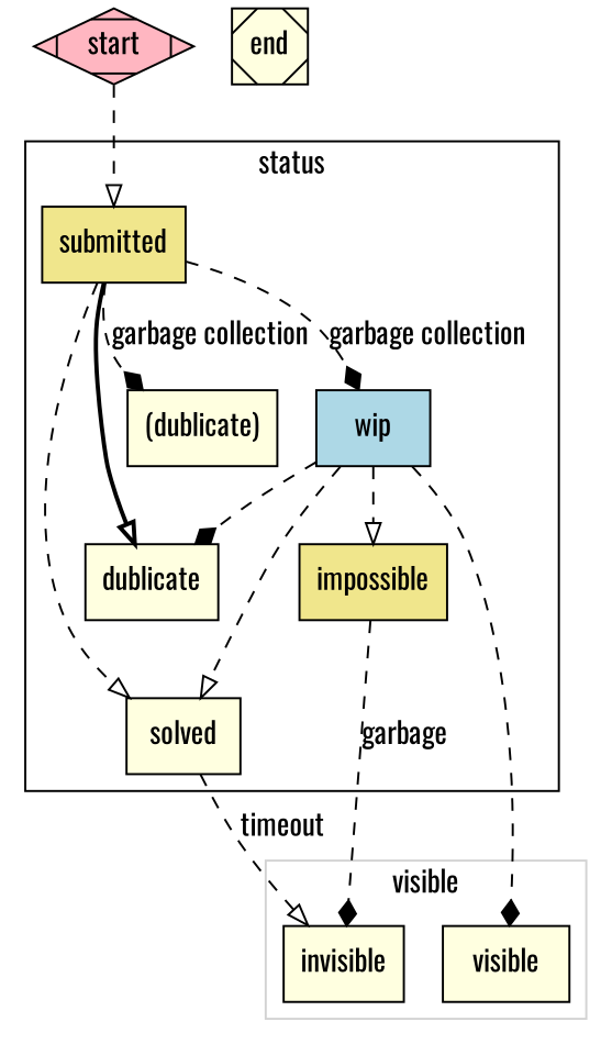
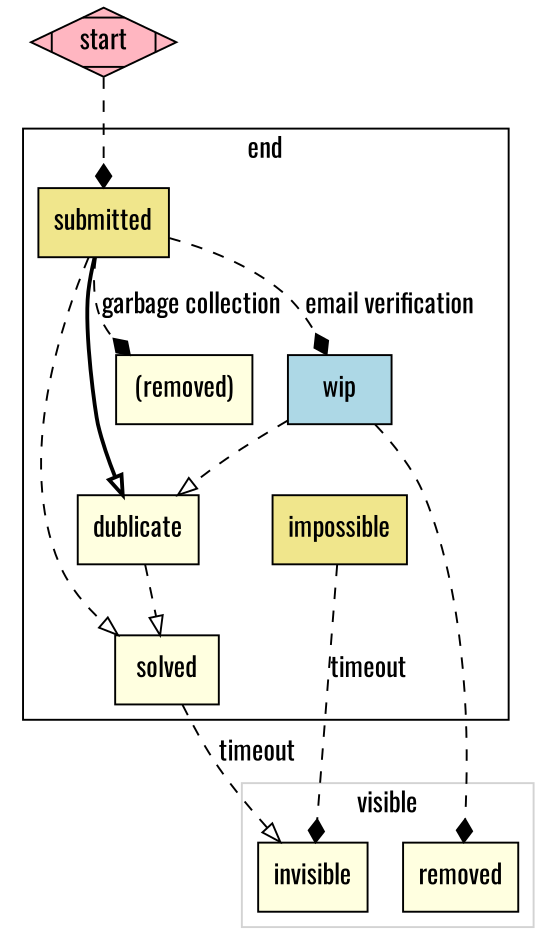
  digraph {
    fontname=Oswald
    node [fillcolor=lightyellow fontname=Oswald shape=box style=filled]
    edge [arrowhead=onormal fontname=Oswald style=dashed]
    submitted [fillcolor=khaki]
    wip [fillcolor=lightblue]
    dublicate
-   "(removed)" [label="(dublicate)"]
+   "(removed)"
    solved
    impossible [fillcolor=khaki]
    invisible
-   visible
+   visible [label=removed]
    start [fillcolor=lightpink shape=Mdiamond]
-   end [shape=Msquare]
    subgraph cluster_1 {
-     label=status
+     label=end
      submitted
      wip
      dublicate
      "(removed)"
      solved
      impossible
    }
    subgraph cluster_2 {
      color=lightgrey
      label=visible
      invisible
      visible
    }
-   submitted -> wip [arrowhead=diamond label="garbage collection"]
+   submitted -> wip [arrowhead=diamond label="email verification"]
    submitted -> dublicate [style=bold]
    submitted -> "(removed)" [arrowhead=diamond label="garbage collection"]
    submitted -> solved
-   wip -> dublicate [arrowhead=diamond]
-   wip -> solved
-   wip -> impossible
+   wip -> dublicate
+   dublicate -> solved
    wip -> visible [arrowhead=diamond]
    solved -> invisible [label=timeout]
-   impossible -> invisible [arrowhead=diamond label=garbage]
-   start -> submitted
+   impossible -> invisible [arrowhead=diamond label=timeout]
+   start -> submitted [arrowhead=diamond]
  }
